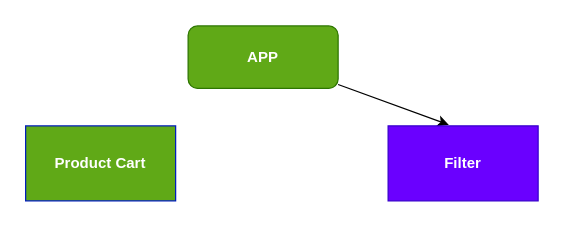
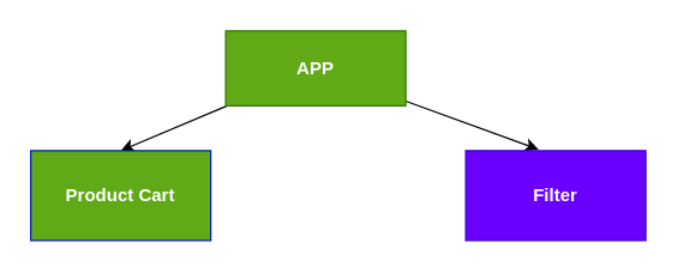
  <mxCell id="0" />
  <mxCell id="1" parent="0" />
+ <mxCell id="2" style="edgeStyle=none;html=1;entryX=0.5;entryY=0;entryDx=0;entryDy=0;" edge="1" parent="1" source="4" target="5"><mxGeometry relative="1" as="geometry" /></mxCell>
  <mxCell id="3" style="edgeStyle=none;html=1;entryX=0.405;entryY=-0.013;entryDx=0;entryDy=0;entryPerimeter=0;" edge="1" parent="1" source="4" target="6"><mxGeometry relative="1" as="geometry"><mxPoint x="390" y="100" as="targetPoint" /></mxGeometry></mxCell>
- <mxCell id="4" value="&lt;b&gt;APP&lt;/b&gt;" style="whiteSpace=wrap;html=1;fillColor=#60a917;fontColor=#ffffff;strokeColor=#2D7600;rounded=1;" vertex="1" parent="1"><mxGeometry x="150" y="20" width="120" height="50" as="geometry" /></mxCell>
+ <mxCell id="4" value="&lt;b&gt;APP&lt;/b&gt;" style="rounded=0;whiteSpace=wrap;html=1;fillColor=#60a917;fontColor=#ffffff;strokeColor=#2D7600;" vertex="1" parent="1"><mxGeometry x="150" y="20" width="120" height="50" as="geometry" /></mxCell>
  <mxCell id="5" value="&lt;b&gt;Product Cart&lt;/b&gt;" style="rounded=0;whiteSpace=wrap;html=1;fillColor=#60a917;fontColor=#ffffff;strokeColor=#001DBC;" vertex="1" parent="1"><mxGeometry x="20" y="100" width="120" height="60" as="geometry" /></mxCell>
  <mxCell id="6" value="&lt;b&gt;Filter&lt;/b&gt;" style="rounded=0;whiteSpace=wrap;html=1;fillColor=#6a00ff;fontColor=#ffffff;strokeColor=#3700CC;" vertex="1" parent="1"><mxGeometry x="310" y="100" width="120" height="60" as="geometry" /></mxCell>
